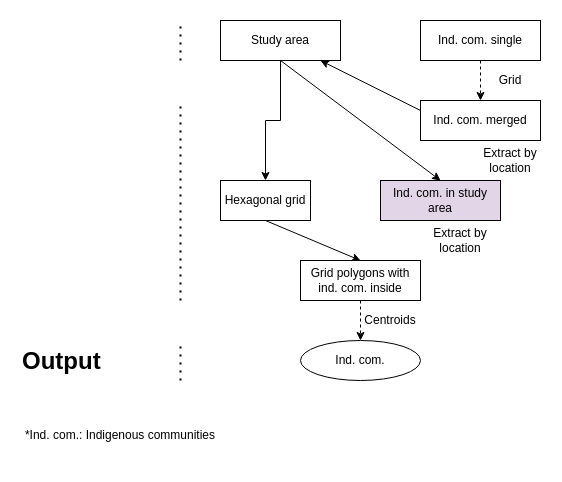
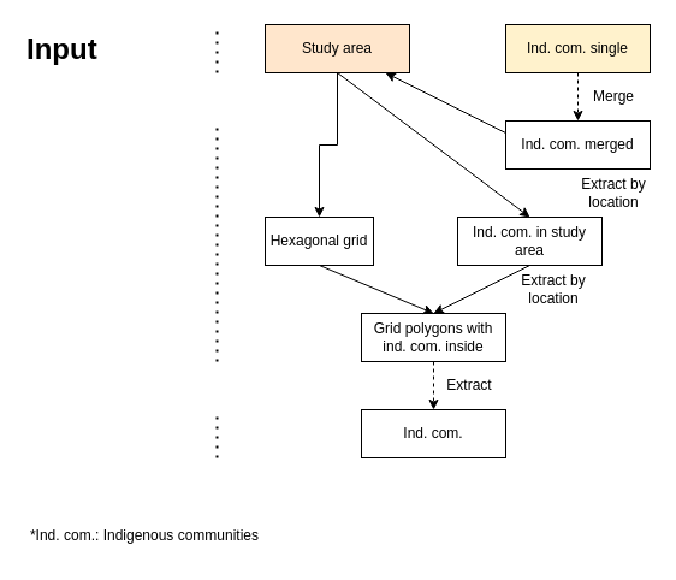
  <mxCell id="0" />
  <mxCell id="1" parent="0" />
  <mxCell id="2" style="edgeStyle=orthogonalEdgeStyle;rounded=0;orthogonalLoop=1;jettySize=auto;html=1;" parent="1" source="3" target="22" edge="1"><mxGeometry relative="1" as="geometry" /></mxCell>
- <mxCell id="3" value="Study area" style="rounded=0;whiteSpace=wrap;html=1;" parent="1" vertex="1"><mxGeometry x="220" y="20" width="120" height="40" as="geometry" /></mxCell>
+ <mxCell id="3" value="Study area" style="rounded=0;whiteSpace=wrap;html=1;fillColor=#ffe6cc;" parent="1" vertex="1"><mxGeometry x="220" y="20" width="120" height="40" as="geometry" /></mxCell>
  <mxCell id="4" value="" style="edgeStyle=orthogonalEdgeStyle;rounded=0;orthogonalLoop=1;jettySize=auto;html=1;dashed=1;" parent="1" source="5" target="19" edge="1"><mxGeometry relative="1" as="geometry" /></mxCell>
- <mxCell id="5" value="Ind. com. single" style="rounded=0;whiteSpace=wrap;html=1;" parent="1" vertex="1"><mxGeometry x="420" y="20" width="120" height="40" as="geometry" /></mxCell>
- <mxCell id="7" value="&lt;div&gt;Ind. com. in study area&lt;br&gt;&lt;/div&gt;" style="rounded=0;whiteSpace=wrap;html=1;fillColor=#e1d5e7;" parent="1" vertex="1"><mxGeometry x="380" y="180" width="120" height="40" as="geometry" /></mxCell>
+ <mxCell id="5" value="Ind. com. single" style="rounded=0;whiteSpace=wrap;html=1;fillColor=#fff2cc;" parent="1" vertex="1"><mxGeometry x="420" y="20" width="120" height="40" as="geometry" /></mxCell>
+ <mxCell id="6" value="&lt;h1 style=&quot;margin-top: 0px;&quot;&gt;Input&lt;/h1&gt;" style="text;html=1;whiteSpace=wrap;overflow=hidden;rounded=0;" parent="1" vertex="1"><mxGeometry x="20" y="20" width="70" height="40" as="geometry" /></mxCell>
+ <mxCell id="7" value="&lt;div&gt;Ind. com. in study area&lt;br&gt;&lt;/div&gt;" style="rounded=0;whiteSpace=wrap;html=1;" parent="1" vertex="1"><mxGeometry x="380" y="180" width="120" height="40" as="geometry" /></mxCell>
  <mxCell id="8" value="" style="endArrow=classic;html=1;rounded=0;exitX=0.5;exitY=1;exitDx=0;exitDy=0;" parent="1" source="19" target="3" edge="1"><mxGeometry width="50" height="50" relative="1" as="geometry"><mxPoint x="560" y="140" as="sourcePoint" /><mxPoint x="470" y="280" as="targetPoint" /></mxGeometry></mxCell>
  <mxCell id="9" value="Extract by location" style="text;html=1;align=center;verticalAlign=middle;whiteSpace=wrap;rounded=0;" parent="1" vertex="1"><mxGeometry x="480" y="140" width="60" height="40" as="geometry" /></mxCell>
  <mxCell id="10" value="Grid polygons with ind. com. inside" style="rounded=0;whiteSpace=wrap;html=1;" parent="1" vertex="1"><mxGeometry x="300" y="260" width="120" height="40" as="geometry" /></mxCell>
- <mxCell id="12" value="Ind. com." style="ellipse;whiteSpace=wrap;html=1;" parent="1" vertex="1"><mxGeometry x="300" y="340" width="120" height="40" as="geometry" /></mxCell>
+ <mxCell id="11" value="" style="endArrow=classic;html=1;rounded=0;entryX=0.5;entryY=0;entryDx=0;entryDy=0;exitX=0.5;exitY=1;exitDx=0;exitDy=0;" parent="1" source="7" target="10" edge="1"><mxGeometry width="50" height="50" relative="1" as="geometry"><mxPoint x="420" y="330" as="sourcePoint" /><mxPoint x="470" y="280" as="targetPoint" /></mxGeometry></mxCell>
+ <mxCell id="12" value="Ind. com." style="rounded=0;whiteSpace=wrap;html=1;" parent="1" vertex="1"><mxGeometry x="300" y="340" width="120" height="40" as="geometry" /></mxCell>
  <mxCell id="13" value="" style="endArrow=classic;html=1;rounded=0;entryX=0.5;entryY=0;entryDx=0;entryDy=0;exitX=0.5;exitY=1;exitDx=0;exitDy=0;dashed=1;" parent="1" source="10" target="12" edge="1"><mxGeometry width="50" height="50" relative="1" as="geometry"><mxPoint x="440" y="300" as="sourcePoint" /><mxPoint x="470" y="360" as="targetPoint" /></mxGeometry></mxCell>
- <mxCell id="14" value="Centroids" style="text;html=1;align=center;verticalAlign=middle;whiteSpace=wrap;rounded=0;" parent="1" vertex="1"><mxGeometry x="360" y="300" width="60" height="40" as="geometry" /></mxCell>
- <mxCell id="15" value="&lt;h1 style=&quot;margin-top: 0px;&quot;&gt;Output&lt;/h1&gt;" style="text;html=1;whiteSpace=wrap;overflow=hidden;rounded=0;" parent="1" vertex="1"><mxGeometry x="20" y="340" width="100" height="40" as="geometry" /></mxCell>
+ <mxCell id="14" value="Extract" style="text;html=1;align=center;verticalAlign=middle;whiteSpace=wrap;rounded=0;" parent="1" vertex="1"><mxGeometry x="360" y="300" width="60" height="40" as="geometry" /></mxCell>
  <mxCell id="16" value="" style="endArrow=none;dashed=1;html=1;dashPattern=1 3;strokeWidth=2;rounded=0;" parent="1" edge="1"><mxGeometry width="50" height="50" relative="1" as="geometry"><mxPoint x="180" y="60" as="sourcePoint" /><mxPoint x="180" y="20" as="targetPoint" /></mxGeometry></mxCell>
  <mxCell id="17" value="" style="endArrow=none;dashed=1;html=1;dashPattern=1 3;strokeWidth=2;rounded=0;" parent="1" edge="1"><mxGeometry width="50" height="50" relative="1" as="geometry"><mxPoint x="180" y="300" as="sourcePoint" /><mxPoint x="180" y="100" as="targetPoint" /></mxGeometry></mxCell>
  <mxCell id="18" value="" style="endArrow=none;dashed=1;html=1;dashPattern=1 3;strokeWidth=2;rounded=0;" parent="1" edge="1"><mxGeometry width="50" height="50" relative="1" as="geometry"><mxPoint x="180" y="380" as="sourcePoint" /><mxPoint x="180" y="340" as="targetPoint" /></mxGeometry></mxCell>
  <mxCell id="19" value="Ind. com. merged" style="rounded=0;whiteSpace=wrap;html=1;" parent="1" vertex="1"><mxGeometry x="420" y="100" width="120" height="40" as="geometry" /></mxCell>
- <mxCell id="20" value="Grid" style="text;html=1;align=center;verticalAlign=middle;whiteSpace=wrap;rounded=0;" parent="1" vertex="1"><mxGeometry x="480" y="60" width="60" height="40" as="geometry" /></mxCell>
+ <mxCell id="20" value="Merge" style="text;html=1;align=center;verticalAlign=middle;whiteSpace=wrap;rounded=0;" parent="1" vertex="1"><mxGeometry x="480" y="60" width="60" height="40" as="geometry" /></mxCell>
  <mxCell id="21" value="" style="endArrow=classic;html=1;rounded=0;exitX=0.5;exitY=1;exitDx=0;exitDy=0;entryX=0.5;entryY=0;entryDx=0;entryDy=0;" parent="1" source="3" target="7" edge="1"><mxGeometry width="50" height="50" relative="1" as="geometry"><mxPoint x="280" y="360" as="sourcePoint" /><mxPoint x="350" y="130" as="targetPoint" /></mxGeometry></mxCell>
  <mxCell id="22" value="Hexagonal grid" style="rounded=0;whiteSpace=wrap;html=1;" parent="1" vertex="1"><mxGeometry x="220" y="180" width="90" height="40" as="geometry" /></mxCell>
  <mxCell id="23" value="Extract by location" style="text;html=1;align=center;verticalAlign=middle;whiteSpace=wrap;rounded=0;" parent="1" vertex="1"><mxGeometry x="430" y="220" width="60" height="40" as="geometry" /></mxCell>
  <mxCell id="24" value="" style="endArrow=classic;html=1;rounded=0;entryX=0.5;entryY=0;entryDx=0;entryDy=0;exitX=0.5;exitY=1;exitDx=0;exitDy=0;" parent="1" source="22" target="10" edge="1"><mxGeometry width="50" height="50" relative="1" as="geometry"><mxPoint x="280" y="360" as="sourcePoint" /><mxPoint x="330" y="310" as="targetPoint" /></mxGeometry></mxCell>
- <mxCell id="25" value="*Ind. com.: Indigenous communities" style="text;html=1;align=center;verticalAlign=middle;whiteSpace=wrap;rounded=0;" vertex="1" parent="1"><mxGeometry x="20" y="420" width="200" height="30" as="geometry" /></mxCell>
+ <mxCell id="25" value="*Ind. com.: Indigenous communities" style="text;html=1;align=center;verticalAlign=middle;whiteSpace=wrap;rounded=0;" vertex="1" parent="1"><mxGeometry x="20" y="430" width="200" height="30" as="geometry" /></mxCell>
